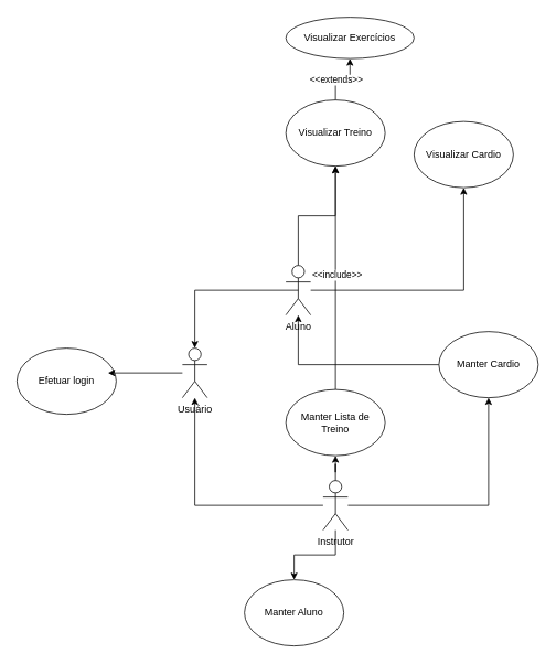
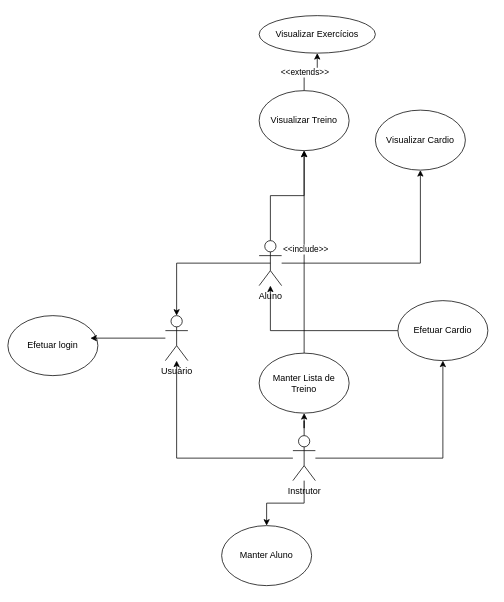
  <mxCell id="0" />
  <mxCell id="1" parent="0" />
  <mxCell id="2" style="edgeStyle=orthogonalEdgeStyle;rounded=0;orthogonalLoop=1;jettySize=auto;html=1;entryX=0.5;entryY=1;entryDx=0;entryDy=0;" edge="1" parent="1" source="5" target="17"><mxGeometry relative="1" as="geometry" /></mxCell>
  <mxCell id="3" style="edgeStyle=orthogonalEdgeStyle;rounded=0;orthogonalLoop=1;jettySize=auto;html=1;entryX=0.5;entryY=1;entryDx=0;entryDy=0;" edge="1" parent="1" source="5" target="14"><mxGeometry relative="1" as="geometry" /></mxCell>
  <mxCell id="4" style="edgeStyle=orthogonalEdgeStyle;rounded=0;orthogonalLoop=1;jettySize=auto;html=1;exitX=0.5;exitY=0.5;exitDx=0;exitDy=0;exitPerimeter=0;" edge="1" parent="1" source="5" target="12"><mxGeometry relative="1" as="geometry" /></mxCell>
  <mxCell id="5" value="Aluno" style="shape=umlActor;verticalLabelPosition=bottom;verticalAlign=top;html=1;outlineConnect=0;" vertex="1" parent="1"><mxGeometry x="345" y="320" width="30" height="60" as="geometry" /></mxCell>
  <mxCell id="6" style="edgeStyle=orthogonalEdgeStyle;rounded=0;orthogonalLoop=1;jettySize=auto;html=1;" edge="1" parent="1" source="10" target="12"><mxGeometry relative="1" as="geometry" /></mxCell>
  <mxCell id="7" value="" style="edgeStyle=orthogonalEdgeStyle;rounded=0;orthogonalLoop=1;jettySize=auto;html=1;" edge="1" parent="1" source="10" target="23"><mxGeometry relative="1" as="geometry" /></mxCell>
  <mxCell id="8" style="edgeStyle=orthogonalEdgeStyle;rounded=0;orthogonalLoop=1;jettySize=auto;html=1;entryX=0.5;entryY=1;entryDx=0;entryDy=0;" edge="1" parent="1" source="10" target="20"><mxGeometry relative="1" as="geometry" /></mxCell>
  <mxCell id="9" style="edgeStyle=orthogonalEdgeStyle;rounded=0;orthogonalLoop=1;jettySize=auto;html=1;" edge="1" parent="1" source="10" target="18"><mxGeometry relative="1" as="geometry" /></mxCell>
  <mxCell id="10" value="Instrutor" style="shape=umlActor;verticalLabelPosition=bottom;verticalAlign=top;html=1;outlineConnect=0;" vertex="1" parent="1"><mxGeometry x="390" y="580" width="30" height="60" as="geometry" /></mxCell>
- <mxCell id="11" value="Efetuar login" style="ellipse;whiteSpace=wrap;html=1;" vertex="1" parent="1"><mxGeometry x="20" y="420" width="120" height="80" as="geometry" /></mxCell>
+ <mxCell id="11" value="Efetuar login" style="ellipse;whiteSpace=wrap;html=1;" vertex="1" parent="1"><mxGeometry x="10" y="420" width="120" height="80" as="geometry" /></mxCell>
  <mxCell id="12" value="Usuário" style="shape=umlActor;verticalLabelPosition=bottom;verticalAlign=top;html=1;outlineConnect=0;" vertex="1" parent="1"><mxGeometry x="220" y="420" width="30" height="60" as="geometry" /></mxCell>
  <mxCell id="13" style="edgeStyle=orthogonalEdgeStyle;rounded=0;orthogonalLoop=1;jettySize=auto;html=1;entryX=0.917;entryY=0.375;entryDx=0;entryDy=0;entryPerimeter=0;" edge="1" parent="1" source="12" target="11"><mxGeometry relative="1" as="geometry" /></mxCell>
  <mxCell id="14" value="Visualizar Cardio" style="ellipse;whiteSpace=wrap;html=1;" vertex="1" parent="1"><mxGeometry x="500" y="146" width="120" height="80" as="geometry" /></mxCell>
  <mxCell id="15" value="" style="edgeStyle=orthogonalEdgeStyle;rounded=0;orthogonalLoop=1;jettySize=auto;html=1;" edge="1" parent="1" source="17" target="24"><mxGeometry relative="1" as="geometry" /></mxCell>
  <mxCell id="16" value="&amp;lt;&amp;lt;extends&amp;gt;&amp;gt;" style="edgeLabel;html=1;align=center;verticalAlign=middle;resizable=0;points=[];" vertex="1" connectable="0" parent="15"><mxGeometry x="-0.25" relative="1" as="geometry"><mxPoint as="offset" /></mxGeometry></mxCell>
  <mxCell id="17" value="Visualizar Treino" style="ellipse;whiteSpace=wrap;html=1;" vertex="1" parent="1"><mxGeometry x="345" y="120" width="120" height="80" as="geometry" /></mxCell>
  <mxCell id="18" value="Manter Aluno" style="ellipse;whiteSpace=wrap;html=1;" vertex="1" parent="1"><mxGeometry x="295" y="700" width="120" height="80" as="geometry" /></mxCell>
  <mxCell id="19" style="edgeStyle=orthogonalEdgeStyle;rounded=0;orthogonalLoop=1;jettySize=auto;html=1;" edge="1" parent="1" source="20" target="5"><mxGeometry relative="1" as="geometry" /></mxCell>
- <mxCell id="20" value="Manter Cardio" style="ellipse;whiteSpace=wrap;html=1;" vertex="1" parent="1"><mxGeometry x="530" y="400" width="120" height="80" as="geometry" /></mxCell>
+ <mxCell id="20" value="Efetuar Cardio" style="ellipse;whiteSpace=wrap;html=1;" vertex="1" parent="1"><mxGeometry x="530" y="400" width="120" height="80" as="geometry" /></mxCell>
  <mxCell id="21" style="edgeStyle=orthogonalEdgeStyle;rounded=0;orthogonalLoop=1;jettySize=auto;html=1;entryX=0.5;entryY=1;entryDx=0;entryDy=0;" edge="1" parent="1" source="23" target="17"><mxGeometry relative="1" as="geometry" /></mxCell>
  <mxCell id="22" value="&amp;lt;&amp;lt;include&amp;gt;&amp;gt;" style="edgeLabel;html=1;align=center;verticalAlign=middle;resizable=0;points=[];" vertex="1" connectable="0" parent="21"><mxGeometry x="0.03" y="-1" relative="1" as="geometry"><mxPoint as="offset" /></mxGeometry></mxCell>
  <mxCell id="23" value="Manter Lista de Treino" style="ellipse;whiteSpace=wrap;html=1;" vertex="1" parent="1"><mxGeometry x="345" y="470" width="120" height="80" as="geometry" /></mxCell>
  <mxCell id="24" value="Visualizar Exercícios" style="ellipse;whiteSpace=wrap;html=1;" vertex="1" parent="1"><mxGeometry x="345" y="20" width="155" height="50" as="geometry" /></mxCell>
